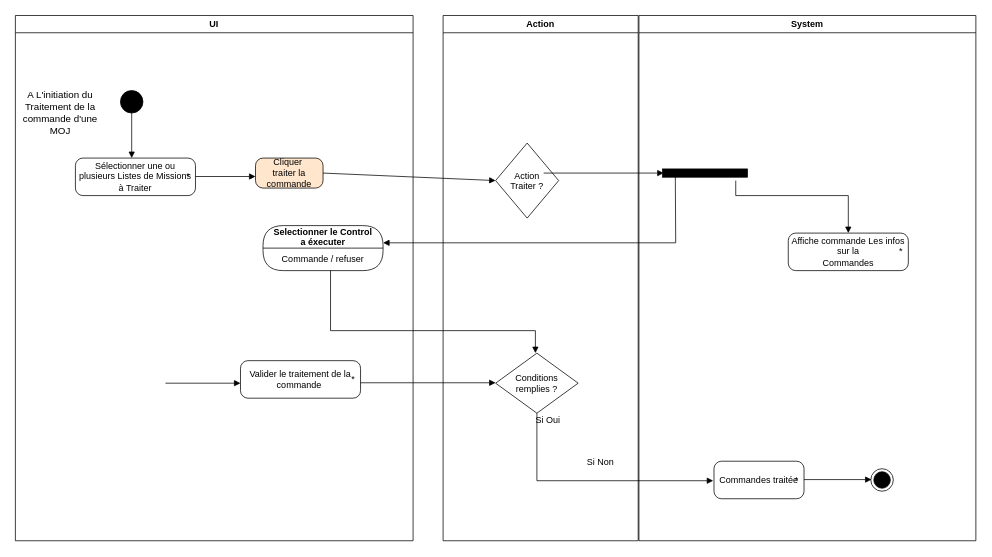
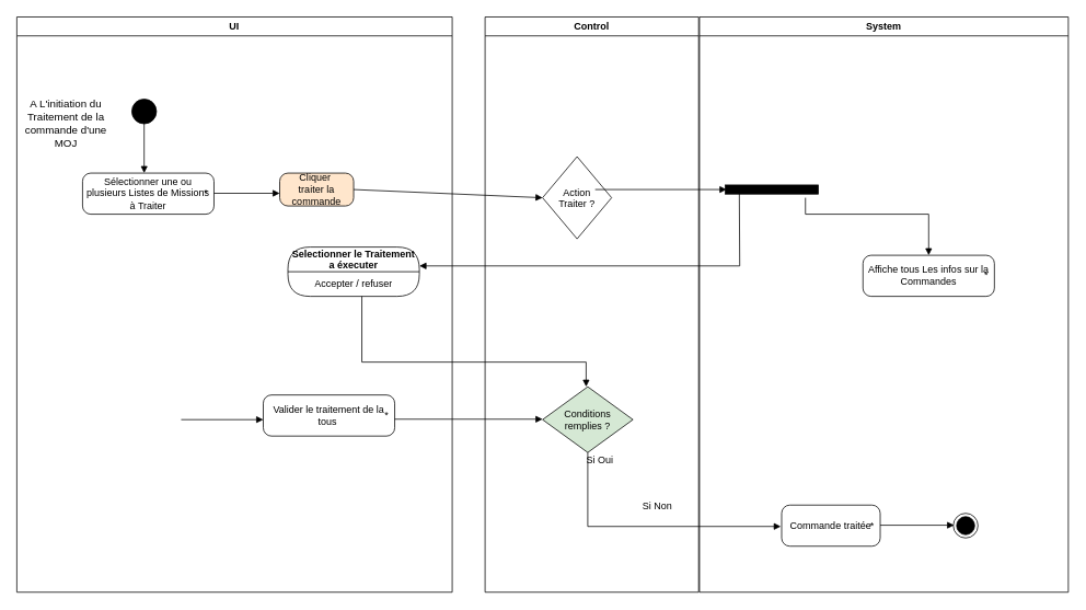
  <mxCell id="0" />
  <mxCell id="1" parent="0" />
  <mxCell id="2" value="UI" style="swimlane;whiteSpace=wrap;html=1;" vertex="1" parent="1"><mxGeometry x="20" y="20" width="530" height="700" as="geometry" /></mxCell>
  <mxCell id="3" value="" style="ellipse;fillColor=strokeColor;html=1;" vertex="1" parent="2"><mxGeometry x="140" y="100" width="30" height="30" as="geometry" /></mxCell>
  <mxCell id="4" value="" style="html=1;verticalAlign=bottom;labelBackgroundColor=none;endArrow=block;endFill=1;rounded=0;exitX=0.5;exitY=1;exitDx=0;exitDy=0;" edge="1" parent="2" source="3"><mxGeometry width="160" relative="1" as="geometry"><mxPoint x="160" y="200" as="sourcePoint" /><mxPoint x="155" y="190" as="targetPoint" /></mxGeometry></mxCell>
  <mxCell id="5" value="&lt;span style=&quot;font-size: 13px;&quot;&gt;A L'initiation du Traitement de la commande d'une MOJ&lt;/span&gt;" style="text;html=1;align=center;verticalAlign=middle;whiteSpace=wrap;rounded=0;" vertex="1" parent="2"><mxGeometry y="90" width="120" height="80" as="geometry" /></mxCell>
  <mxCell id="6" value="Sélectionner une ou plusieurs Listes de Missions à Traiter" style="html=1;dashed=0;rounded=1;absoluteArcSize=1;arcSize=20;verticalAlign=middle;align=center;whiteSpace=wrap;" vertex="1" parent="2"><mxGeometry x="80" y="190" width="160" height="50" as="geometry" /></mxCell>
  <mxCell id="7" value="*" style="text;resizeWidth=0;resizeHeight=0;points=[];part=1;verticalAlign=middle;align=center;html=1;" vertex="1" parent="6"><mxGeometry x="1" y="0.5" width="20" height="20" relative="1" as="geometry"><mxPoint x="-20" y="-10" as="offset" /></mxGeometry></mxCell>
  <mxCell id="8" value="Cliquer&amp;nbsp;&lt;div&gt;traiter la&lt;/div&gt;&lt;div&gt;commande&lt;/div&gt;" style="html=1;dashed=0;rounded=1;absoluteArcSize=1;arcSize=20;verticalAlign=middle;align=center;whiteSpace=wrap;fillColor=#ffe6cc;" vertex="1" parent="2"><mxGeometry x="320" y="190" width="90" height="40" as="geometry" /></mxCell>
  <mxCell id="9" value="" style="html=1;verticalAlign=bottom;labelBackgroundColor=none;endArrow=block;endFill=1;rounded=0;" edge="1" parent="2"><mxGeometry width="160" relative="1" as="geometry"><mxPoint x="240" y="214.57" as="sourcePoint" /><mxPoint x="320" y="214.57" as="targetPoint" /></mxGeometry></mxCell>
  <mxCell id="10" value="" style="html=1;verticalAlign=bottom;labelBackgroundColor=none;endArrow=block;endFill=1;rounded=0;entryX=0;entryY=0.5;entryDx=0;entryDy=0;" edge="1" parent="2" target="17"><mxGeometry width="160" relative="1" as="geometry"><mxPoint x="410" y="210" as="sourcePoint" /><mxPoint x="570" y="210" as="targetPoint" /></mxGeometry></mxCell>
- <mxCell id="11" value="Selectionner le Control&#10;a éxecuter" style="swimlane;fontStyle=1;align=center;verticalAlign=middle;childLayout=stackLayout;horizontal=1;startSize=30;horizontalStack=0;resizeParent=0;resizeLast=1;container=0;fontColor=#000000;collapsible=0;rounded=1;arcSize=30;strokeColor=#000000;fillColor=#ffffff;swimlaneFillColor=#ffffff;dropTarget=0;" vertex="1" parent="2"><mxGeometry x="330" y="280" width="160" height="60" as="geometry" /></mxCell>
- <mxCell id="12" value="Commande / refuser" style="text;html=1;align=center;verticalAlign=middle;spacingLeft=4;spacingRight=4;whiteSpace=wrap;overflow=hidden;rotatable=0;" vertex="1" parent="11"><mxGeometry y="30" width="160" height="30" as="geometry" /></mxCell>
- <mxCell id="13" value="Valider le traitement de la commande&amp;nbsp;" style="html=1;dashed=0;rounded=1;absoluteArcSize=1;arcSize=20;verticalAlign=middle;align=center;whiteSpace=wrap;" vertex="1" parent="2"><mxGeometry x="300" y="460" width="160" height="50" as="geometry" /></mxCell>
+ <mxCell id="11" value="Selectionner le Traitement&#10;a éxecuter" style="swimlane;fontStyle=1;align=center;verticalAlign=middle;childLayout=stackLayout;horizontal=1;startSize=30;horizontalStack=0;resizeParent=0;resizeLast=1;container=0;fontColor=#000000;collapsible=0;rounded=1;arcSize=30;strokeColor=#000000;fillColor=#ffffff;swimlaneFillColor=#ffffff;dropTarget=0;" vertex="1" parent="2"><mxGeometry x="330" y="280" width="160" height="60" as="geometry" /></mxCell>
+ <mxCell id="12" value="Accepter / refuser" style="text;html=1;align=center;verticalAlign=middle;spacingLeft=4;spacingRight=4;whiteSpace=wrap;overflow=hidden;rotatable=0;" vertex="1" parent="11"><mxGeometry y="30" width="160" height="30" as="geometry" /></mxCell>
+ <mxCell id="13" value="Valider le traitement de la tous&amp;nbsp;" style="html=1;dashed=0;rounded=1;absoluteArcSize=1;arcSize=20;verticalAlign=middle;align=center;whiteSpace=wrap;" vertex="1" parent="2"><mxGeometry x="300" y="460" width="160" height="50" as="geometry" /></mxCell>
  <mxCell id="14" value="*" style="text;resizeWidth=0;resizeHeight=0;points=[];part=1;verticalAlign=middle;align=center;html=1;" vertex="1" parent="13"><mxGeometry x="1" y="0.5" width="20" height="20" relative="1" as="geometry"><mxPoint x="-20" y="-10" as="offset" /></mxGeometry></mxCell>
  <mxCell id="15" value="" style="html=1;verticalAlign=bottom;labelBackgroundColor=none;endArrow=block;endFill=1;rounded=0;" edge="1" parent="2"><mxGeometry width="160" relative="1" as="geometry"><mxPoint x="200" y="490" as="sourcePoint" /><mxPoint x="300" y="490" as="targetPoint" /></mxGeometry></mxCell>
- <mxCell id="16" value="Action" style="swimlane;whiteSpace=wrap;html=1;" vertex="1" parent="1"><mxGeometry x="590" y="20" width="260" height="700" as="geometry" /></mxCell>
+ <mxCell id="16" value="Control" style="swimlane;whiteSpace=wrap;html=1;" vertex="1" parent="1"><mxGeometry x="590" y="20" width="260" height="700" as="geometry" /></mxCell>
  <mxCell id="17" value="Action&#10;Traiter ?" style="rhombus;" vertex="1" parent="16"><mxGeometry x="70" y="170" width="84" height="100" as="geometry" /></mxCell>
  <mxCell id="18" value="" style="html=1;verticalAlign=bottom;labelBackgroundColor=none;endArrow=block;endFill=1;rounded=0;" edge="1" parent="16"><mxGeometry width="160" relative="1" as="geometry"><mxPoint x="134" y="210" as="sourcePoint" /><mxPoint x="294" y="210" as="targetPoint" /></mxGeometry></mxCell>
- <mxCell id="19" value="Conditions&#10;remplies ?" style="rhombus;" vertex="1" parent="16"><mxGeometry x="70" y="450" width="110" height="80" as="geometry" /></mxCell>
+ <mxCell id="19" value="Conditions&#10;remplies ?" style="rhombus;fillColor=#d5e8d4;" vertex="1" parent="16"><mxGeometry x="70" y="450" width="110" height="80" as="geometry" /></mxCell>
  <mxCell id="20" value="" style="html=1;verticalAlign=bottom;labelBackgroundColor=none;endArrow=block;endFill=1;rounded=0;entryX=0;entryY=0.5;entryDx=0;entryDy=0;" edge="1" parent="16"><mxGeometry width="160" relative="1" as="geometry"><mxPoint x="-110" y="489.47" as="sourcePoint" /><mxPoint x="70" y="489.47" as="targetPoint" /></mxGeometry></mxCell>
  <mxCell id="21" value="Si Oui" style="text;html=1;align=center;verticalAlign=middle;whiteSpace=wrap;rounded=0;" vertex="1" parent="16"><mxGeometry x="110" y="524" width="60" height="30" as="geometry" /></mxCell>
  <mxCell id="22" value="Si Non" style="text;html=1;align=center;verticalAlign=middle;whiteSpace=wrap;rounded=0;" vertex="1" parent="16"><mxGeometry x="180" y="580" width="60" height="30" as="geometry" /></mxCell>
  <mxCell id="23" value="" style="html=1;verticalAlign=bottom;labelBackgroundColor=none;endArrow=block;endFill=1;rounded=0;exitX=1.141;exitY=0.85;exitDx=0;exitDy=0;exitPerimeter=0;entryX=1;entryY=0;entryDx=0;entryDy=0;" edge="1" parent="16"><mxGeometry width="160" relative="1" as="geometry"><mxPoint x="309.45" y="210.001" as="sourcePoint" /><mxPoint x="-80" y="302.95" as="targetPoint" /><Array as="points"><mxPoint x="310" y="302.95" /></Array></mxGeometry></mxCell>
  <mxCell id="24" value="System" style="swimlane;whiteSpace=wrap;html=1;" vertex="1" parent="1"><mxGeometry x="851" y="20" width="449" height="700" as="geometry" /></mxCell>
- <mxCell id="25" value="Affiche commande Les infos sur la&lt;div&gt;Commandes&lt;/div&gt;" style="html=1;dashed=0;rounded=1;absoluteArcSize=1;arcSize=20;verticalAlign=middle;align=center;whiteSpace=wrap;" vertex="1" parent="24"><mxGeometry x="199" y="290" width="160" height="50" as="geometry" /></mxCell>
+ <mxCell id="25" value="Affiche tous Les infos sur la&lt;div&gt;Commandes&lt;/div&gt;" style="html=1;dashed=0;rounded=1;absoluteArcSize=1;arcSize=20;verticalAlign=middle;align=center;whiteSpace=wrap;" vertex="1" parent="24"><mxGeometry x="199" y="290" width="160" height="50" as="geometry" /></mxCell>
  <mxCell id="26" value="*" style="text;resizeWidth=0;resizeHeight=0;points=[];part=1;verticalAlign=middle;align=center;html=1;" vertex="1" parent="25"><mxGeometry x="1" y="0.5" width="20" height="20" relative="1" as="geometry"><mxPoint x="-20" y="-10" as="offset" /></mxGeometry></mxCell>
  <mxCell id="27" value="" style="html=1;points=[];perimeter=orthogonalPerimeter;fillColor=strokeColor;rotation=90;" vertex="1" parent="24"><mxGeometry x="82.5" y="153.5" width="11" height="113" as="geometry" /></mxCell>
  <mxCell id="28" value="" style="html=1;verticalAlign=bottom;labelBackgroundColor=none;endArrow=block;endFill=1;rounded=0;exitX=1.409;exitY=0.137;exitDx=0;exitDy=0;exitPerimeter=0;" edge="1" parent="24" source="27" target="25"><mxGeometry width="160" relative="1" as="geometry"><mxPoint x="139" y="235" as="sourcePoint" /><mxPoint x="259" y="185" as="targetPoint" /><Array as="points"><mxPoint x="129" y="240" /><mxPoint x="279" y="240" /></Array></mxGeometry></mxCell>
  <mxCell id="29" value="" style="html=1;verticalAlign=bottom;labelBackgroundColor=none;endArrow=block;endFill=1;rounded=0;exitX=0.5;exitY=1;exitDx=0;exitDy=0;" edge="1" parent="24" source="19"><mxGeometry width="160" relative="1" as="geometry"><mxPoint x="-81" y="620" as="sourcePoint" /><mxPoint x="99" y="620" as="targetPoint" /><Array as="points"><mxPoint x="-136" y="620" /></Array></mxGeometry></mxCell>
- <mxCell id="30" value="Commandes traitée" style="html=1;dashed=0;rounded=1;absoluteArcSize=1;arcSize=20;verticalAlign=middle;align=center;whiteSpace=wrap;" vertex="1" parent="24"><mxGeometry x="100" y="594" width="120" height="50" as="geometry" /></mxCell>
+ <mxCell id="30" value="Commande traitée" style="html=1;dashed=0;rounded=1;absoluteArcSize=1;arcSize=20;verticalAlign=middle;align=center;whiteSpace=wrap;" vertex="1" parent="24"><mxGeometry x="100" y="594" width="120" height="50" as="geometry" /></mxCell>
  <mxCell id="31" value="*" style="text;resizeWidth=0;resizeHeight=0;points=[];part=1;verticalAlign=middle;align=center;html=1;" vertex="1" parent="30"><mxGeometry x="1" y="0.5" width="20" height="20" relative="1" as="geometry"><mxPoint x="-20" y="-10" as="offset" /></mxGeometry></mxCell>
  <mxCell id="32" value="" style="ellipse;html=1;shape=endState;fillColor=strokeColor;" vertex="1" parent="24"><mxGeometry x="309" y="604" width="30" height="30" as="geometry" /></mxCell>
  <mxCell id="33" value="" style="html=1;verticalAlign=bottom;labelBackgroundColor=none;endArrow=block;endFill=1;rounded=0;" edge="1" parent="24"><mxGeometry width="160" relative="1" as="geometry"><mxPoint x="220" y="618.47" as="sourcePoint" /><mxPoint x="310" y="618.47" as="targetPoint" /></mxGeometry></mxCell>
  <mxCell id="34" value="" style="html=1;verticalAlign=bottom;labelBackgroundColor=none;endArrow=block;endFill=1;rounded=0;entryX=0.5;entryY=0;entryDx=0;entryDy=0;" edge="1" parent="1"><mxGeometry width="160" relative="1" as="geometry"><mxPoint x="440" y="360" as="sourcePoint" /><mxPoint x="713" y="470" as="targetPoint" /><Array as="points"><mxPoint x="440" y="440" /><mxPoint x="713" y="440" /></Array></mxGeometry></mxCell>
